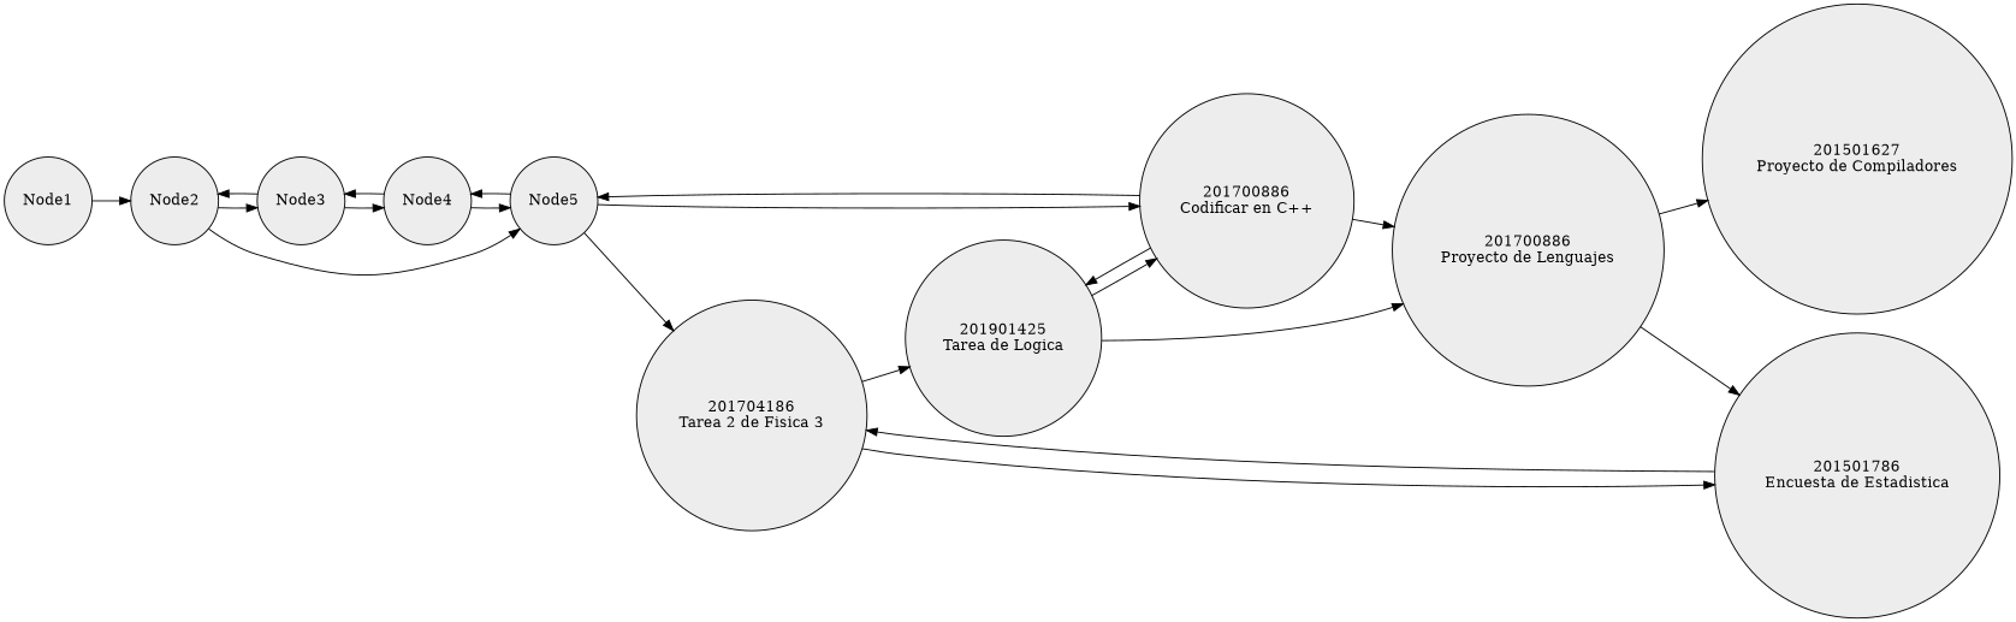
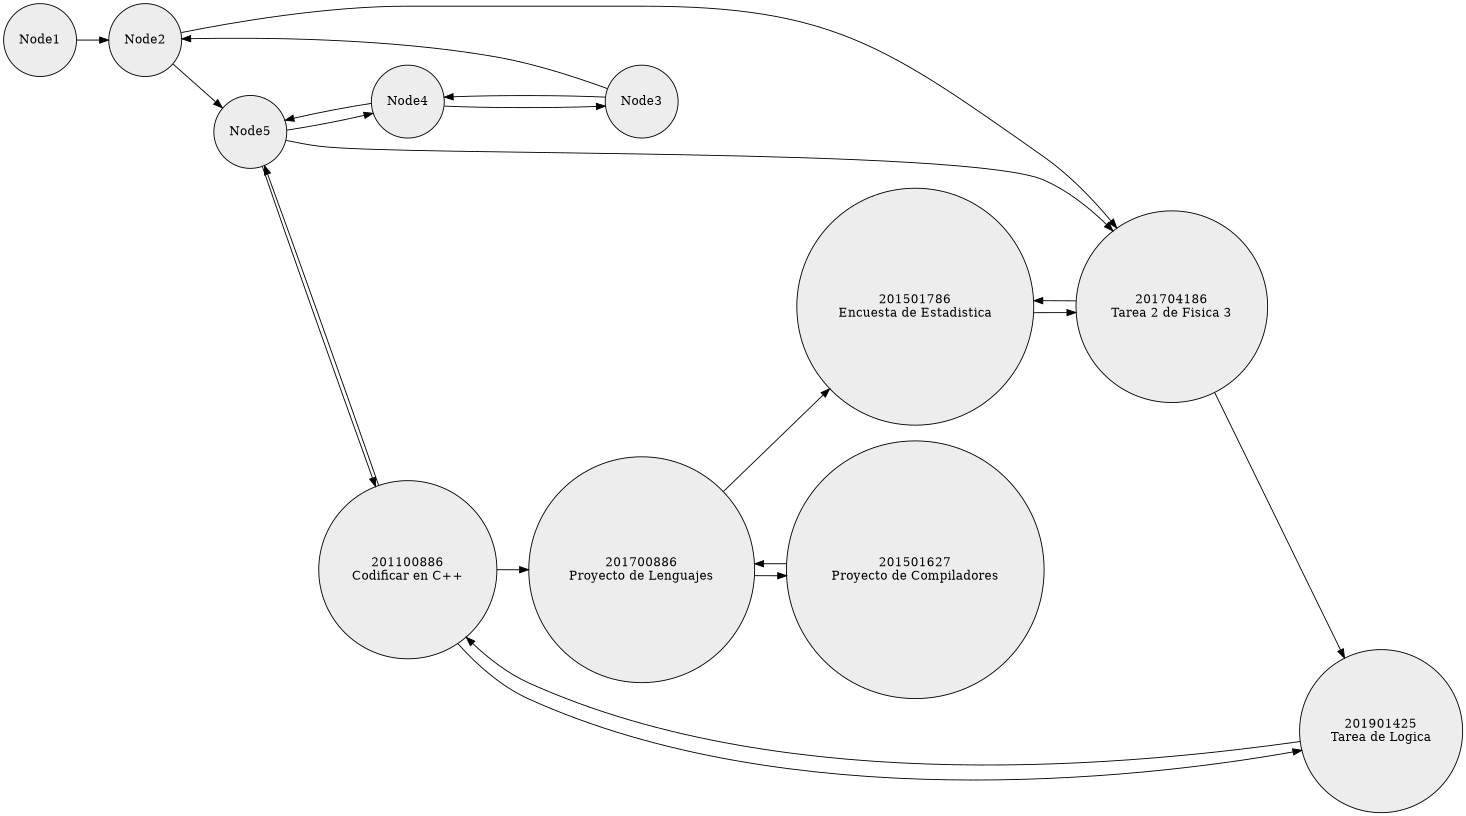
  digraph {
    rankdir=LR
    node [color=black fillcolor=gray93 shape=circle style=filled]
    Node1
    Node2
    Node3
    Node5
    Node4
-   n6 [label="201700886\nCodificar en C++"]
+   n6 [label="201100886\nCodificar en C++"]
    n7 [label="201704186\nTarea 2 de Fisica 3"]
    n8 [label="201901425\nTarea de Logica"]
    n9 [label="201700886\nProyecto de Lenguajes"]
    n10 [label="201501786\nEncuesta de Estadistica"]
    n11 [label="201501627\nProyecto de Compiladores"]
    Node1 -> Node2
-   Node2 -> Node3
+   Node2 -> n7
    Node2 -> Node5
    Node3 -> Node2
    Node3 -> Node4
    Node5 -> Node4
    Node5 -> n6
    Node5 -> n7
    Node4 -> Node3
    Node4 -> Node5
    n6 -> Node5
    n6 -> n8
    n6 -> n9
    n7 -> n8
    n7 -> n10
    n8 -> n6
    n9 -> n10
    n9 -> n11
    n10 -> n7
-   n8 -> n9
+   n11 -> n9
  }
